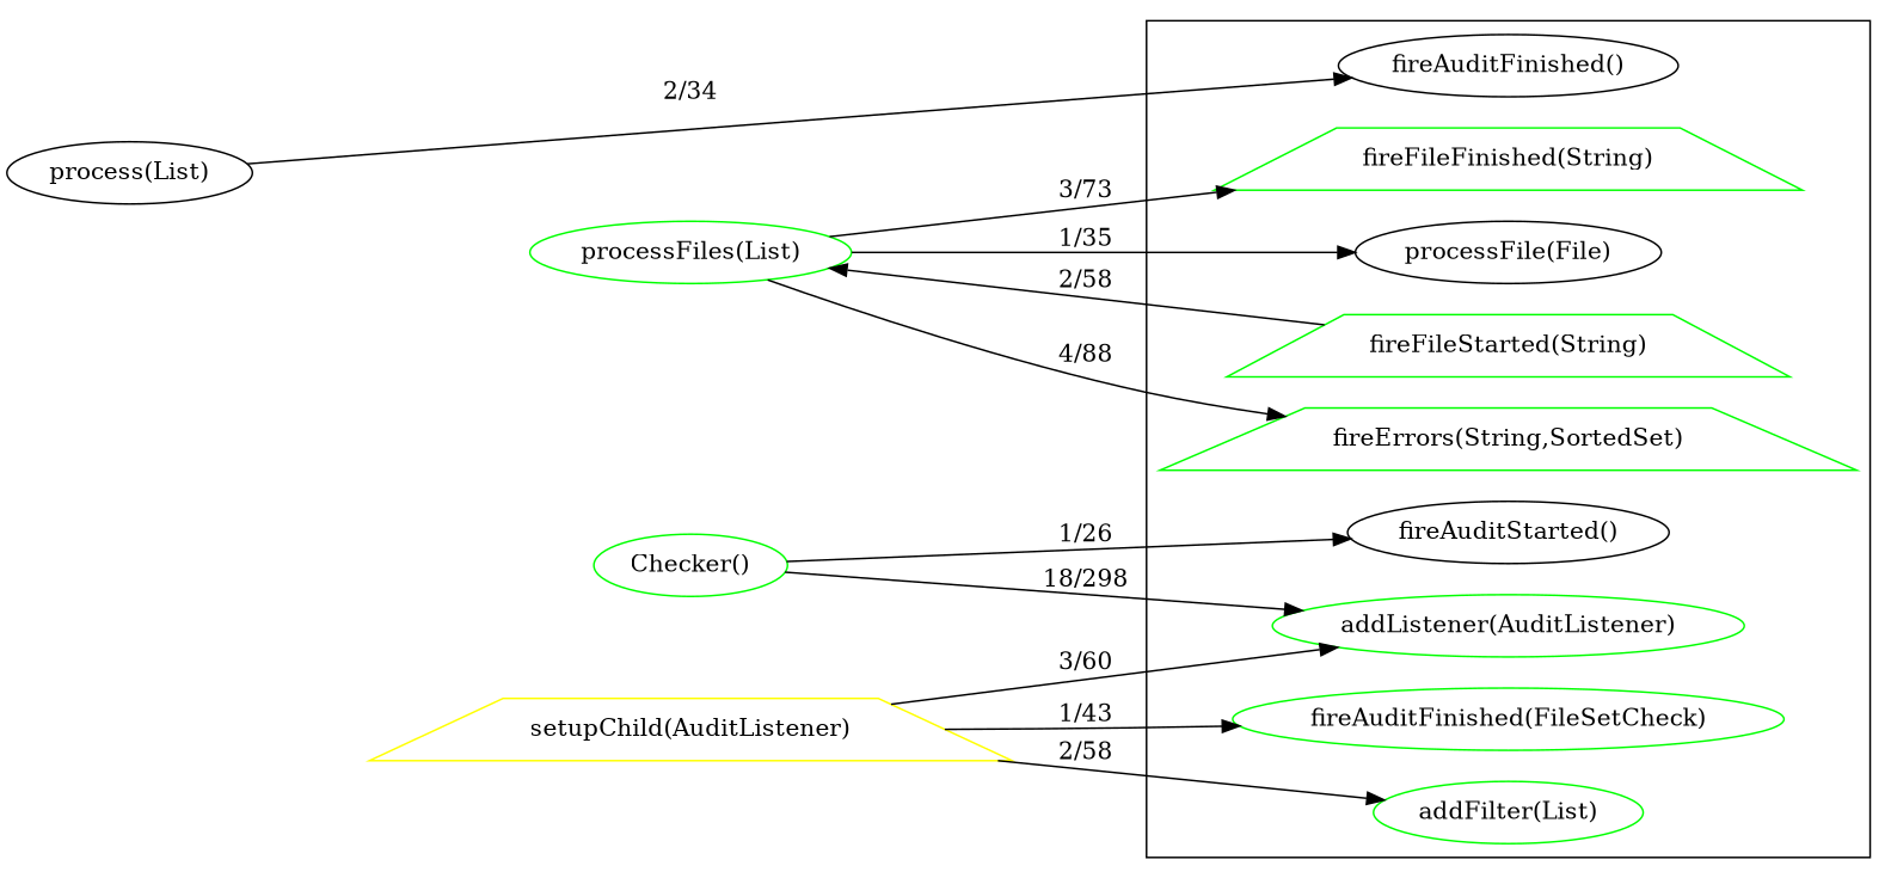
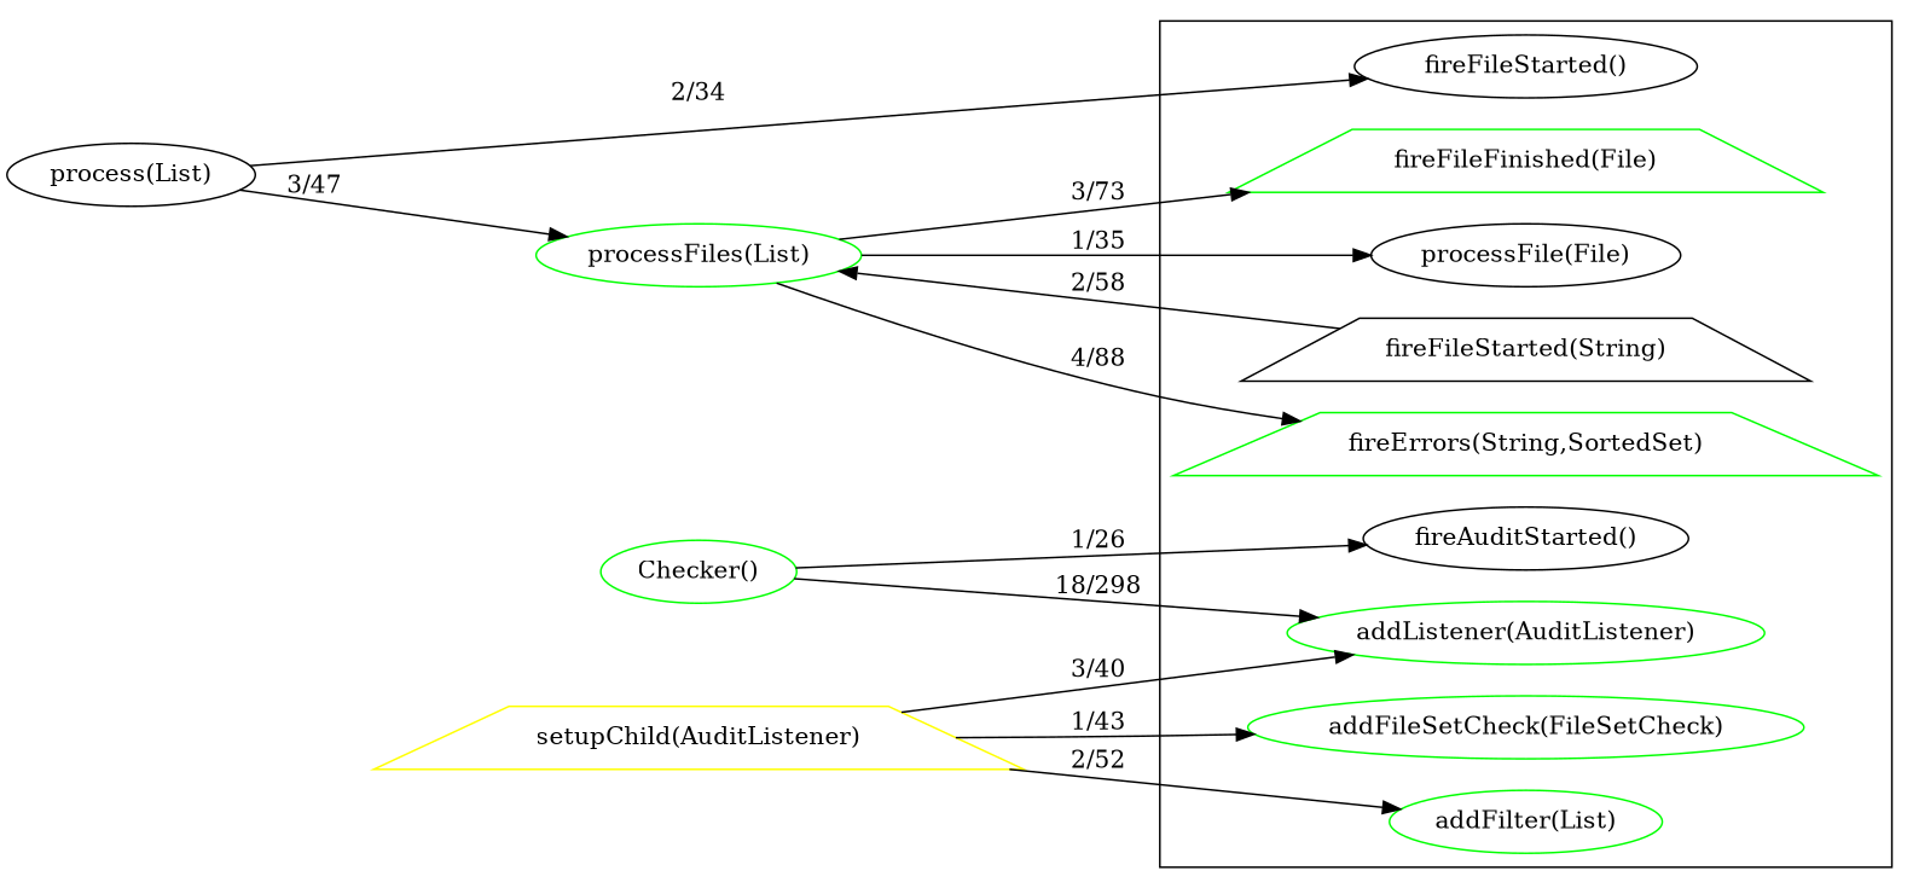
  digraph {
    fontname="DejaVu Serif"
    rankdir=LR
    node [color="#00ff00ff" fontname="DejaVu Serif"]
    edge [fontname="DejaVu Serif"]
    "fireAuditStarted()" [color="#000000ff"]
    "fireErrors(String,SortedSet)" [shape=trapezium]
-   "addFileSetCheck(FileSetCheck)" [label="fireAuditFinished(FileSetCheck)"]
-   "fireAuditFinished()" [color="#000000ff"]
-   "fireFileStarted(String)" [shape=trapezium]
+   "addFileSetCheck(FileSetCheck)"
+   "fireAuditFinished()" [color="#000000ff" label="fireFileStarted()"]
+   "fireFileStarted(String)" [color="#000000ff" shape=trapezium]
    n6 [label="addFilter(List)"]
-   "fireFileFinished(String)" [shape=trapezium]
+   "fireFileFinished(String)" [shape=trapezium label="fireFileFinished(File)"]
    "processFile(File)" [color="#000000ff"]
    "addListener(AuditListener)"
    "processFiles(List)"
    "process(List)" [color="#000000ff"]
    "Checker()"
    n13 [color="#ffff00ff" label="setupChild(AuditListener)" shape=trapezium]
    subgraph cluster_1 {
      "fireAuditStarted()"
      "fireErrors(String,SortedSet)"
      "addFileSetCheck(FileSetCheck)"
      "fireAuditFinished()"
      "fireFileStarted(String)"
      n6
      "fireFileFinished(String)"
      "processFile(File)"
      "addListener(AuditListener)"
    }
    "fireFileStarted(String)" -> "processFiles(List)" [label="2/58"]
    "processFiles(List)" -> "fireErrors(String,SortedSet)" [label="4/88"]
    "processFiles(List)" -> "fireFileFinished(String)" [label="3/73"]
    "processFiles(List)" -> "processFile(File)" [label="1/35"]
    "process(List)" -> "fireAuditFinished()" [label="2/34"]
+   "process(List)" -> "processFiles(List)" [label="3/47"]
    "Checker()" -> "fireAuditStarted()" [label="1/26"]
    "Checker()" -> "addListener(AuditListener)" [label="18/298"]
    n13 -> "addFileSetCheck(FileSetCheck)" [label="1/43"]
-   n13 -> n6 [label="2/58"]
-   n13 -> "addListener(AuditListener)" [label="3/60"]
+   n13 -> n6 [label="2/52"]
+   n13 -> "addListener(AuditListener)" [label="3/40"]
  }
